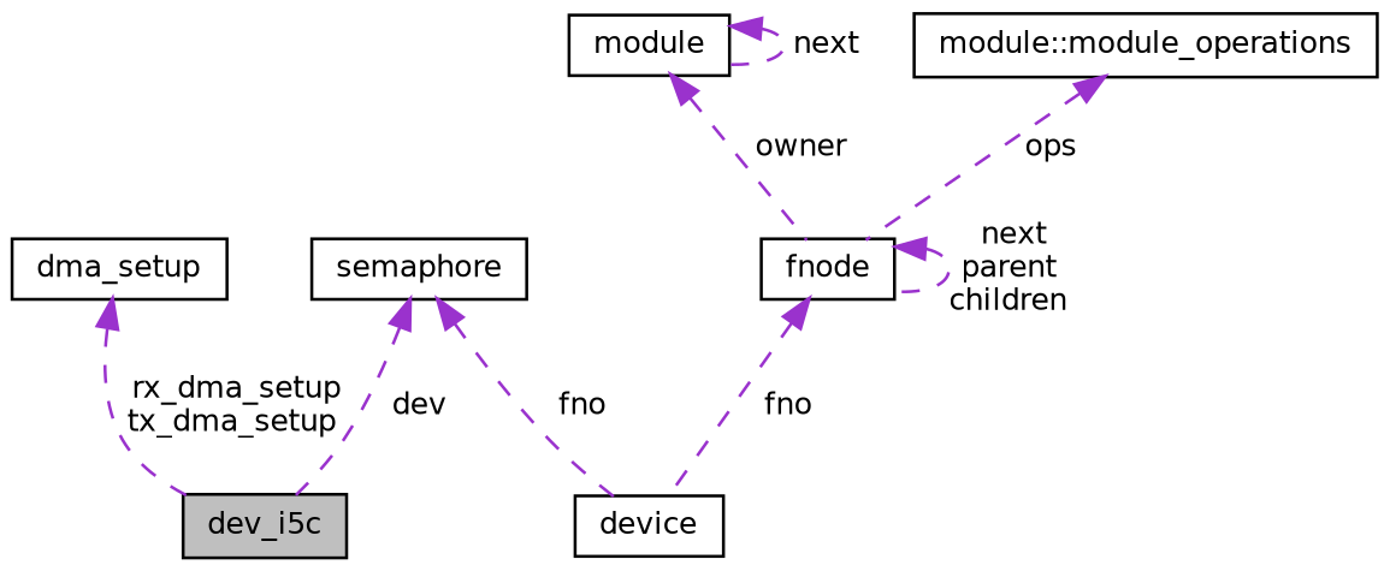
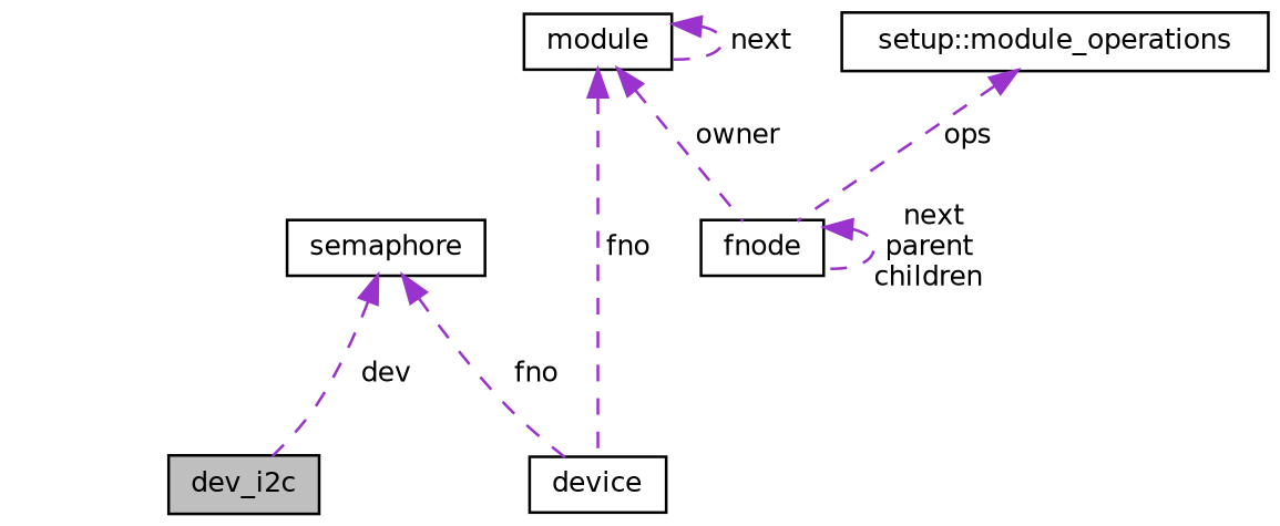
  digraph {
    node [color=black fillcolor=white fontname=Helvetica fontsize=10 shape=record style=filled]
    edge [color=darkorchid3 dir=back fontname=Helvetica fontsize=10 labelfontname=Helvetica labelfontsize=10 style=dashed]
-   n1 [fillcolor=grey75 fontcolor=black height=0.2 label=dev_i5c width=0.4]
-   n2 [height=0.2 label=dma_setup width=0.4]
+   n1 [fillcolor=grey75 fontcolor=black height=0.2 label=dev_i2c width=0.4]
    n3 [height=0.2 label=device width=0.4]
    n4 [height=0.2 label=fnode width=0.4]
    n5 [height=0.2 label=module width=0.4]
-   n6 [height=0.2 label="module::module_operations" width=0.4]
+   n6 [height=0.2 label="setup::module_operations" width=0.4]
    n7 [height=0.2 label=semaphore width=0.4]
-   n2 -> n1 [label=" rx_dma_setup\ntx_dma_setup"]
-   n4 -> n3 [label=" fno"]
+   n5 -> n3 [label=" fno"]
    n4 -> n4 [label=" next\nparent\nchildren"]
    n5 -> n4 [label=" owner"]
    n5 -> n5 [label=" next"]
    n6 -> n4 [label=" ops"]
    n7 -> n1 [label=" dev"]
    n7 -> n3 [label=" fno"]
  }
